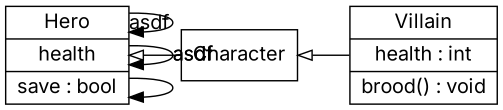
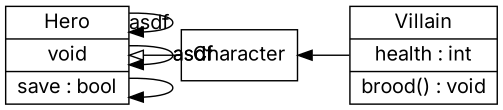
  digraph {
    fontname=Inter
    rankdir=RL
    node [fontname=Inter shape=record]
    edge [fontname=Inter]
-   n1 [label="<a> Hero|<b>health| <c> save : bool"]
+   n1 [label="<a> Hero|<b>void| <c> save : bool"]
    Character
    n3 [label="Villain|health : int|brood() : void"]
    n1 -> n1 [headport=a taillabel=asdf tailport=a]
    n1 -> n1 [headport=b label=asdf tailport=b]
    n1 -> n1 [headport=c label=asdf tailport=c]
    Character -> n1 [arrowhead=empty]
-   n3 -> Character [arrowhead=empty]
+   n3 -> Character [arrowhead=normal]
  }
